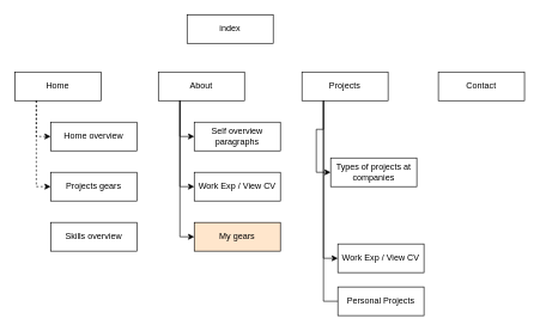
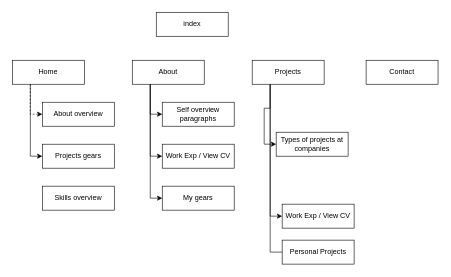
  <mxCell id="0" />
  <mxCell id="1" parent="0" />
  <mxCell id="2" value="Sitemap" parent="0" />
  <mxCell id="3" value="index" style="rounded=0;whiteSpace=wrap;html=1;" vertex="1" parent="2"><mxGeometry x="260" y="20" width="120" height="40" as="geometry" /></mxCell>
  <mxCell id="4" value="Contact" style="rounded=0;whiteSpace=wrap;html=1;" vertex="1" parent="2"><mxGeometry x="610" y="100" width="120" height="40" as="geometry" /></mxCell>
  <mxCell id="5" value="" style="group" vertex="1" connectable="0" parent="2"><mxGeometry x="20" y="100" width="170" height="250" as="geometry" /></mxCell>
  <mxCell id="6" value="Home" style="rounded=0;whiteSpace=wrap;html=1;" vertex="1" parent="5"><mxGeometry width="120" height="40" as="geometry" /></mxCell>
- <mxCell id="7" value="Home overview" style="rounded=0;whiteSpace=wrap;html=1;" vertex="1" parent="5"><mxGeometry x="50" y="70" width="120" height="40" as="geometry" /></mxCell>
+ <mxCell id="7" value="About overview" style="rounded=0;whiteSpace=wrap;html=1;" vertex="1" parent="5"><mxGeometry x="50" y="70" width="120" height="40" as="geometry" /></mxCell>
  <mxCell id="8" style="edgeStyle=orthogonalEdgeStyle;rounded=0;orthogonalLoop=1;jettySize=auto;html=1;exitX=0.25;exitY=1;exitDx=0;exitDy=0;entryX=0;entryY=0.5;entryDx=0;entryDy=0;fontSize=32;dashed=1;" edge="1" parent="5" source="6" target="7"><mxGeometry relative="1" as="geometry" /></mxCell>
  <mxCell id="9" value="Projects gears" style="rounded=0;whiteSpace=wrap;html=1;" vertex="1" parent="5"><mxGeometry x="50" y="140" width="120" height="40" as="geometry" /></mxCell>
- <mxCell id="10" style="edgeStyle=orthogonalEdgeStyle;rounded=0;orthogonalLoop=1;jettySize=auto;html=1;exitX=0.25;exitY=1;exitDx=0;exitDy=0;entryX=0;entryY=0.5;entryDx=0;entryDy=0;fontSize=32;dashed=1;" edge="1" parent="5" source="6" target="9"><mxGeometry relative="1" as="geometry" /></mxCell>
+ <mxCell id="10" style="edgeStyle=orthogonalEdgeStyle;rounded=0;orthogonalLoop=1;jettySize=auto;html=1;exitX=0.25;exitY=1;exitDx=0;exitDy=0;entryX=0;entryY=0.5;entryDx=0;entryDy=0;fontSize=32;" edge="1" parent="5" source="6" target="9"><mxGeometry relative="1" as="geometry" /></mxCell>
  <mxCell id="11" value="Skills overview" style="rounded=0;whiteSpace=wrap;html=1;" vertex="1" parent="5"><mxGeometry x="50" y="210" width="120" height="40" as="geometry" /></mxCell>
  <mxCell id="12" value="" style="group" vertex="1" connectable="0" parent="2"><mxGeometry x="220" y="100" width="170" height="250" as="geometry" /></mxCell>
  <mxCell id="13" value="About" style="rounded=0;whiteSpace=wrap;html=1;" vertex="1" parent="12"><mxGeometry width="120" height="40" as="geometry" /></mxCell>
  <mxCell id="14" value="Self overview paragraphs" style="rounded=0;whiteSpace=wrap;html=1;" vertex="1" parent="12"><mxGeometry x="50" y="70" width="120" height="40" as="geometry" /></mxCell>
  <mxCell id="15" style="edgeStyle=orthogonalEdgeStyle;rounded=0;orthogonalLoop=1;jettySize=auto;html=1;exitX=0.25;exitY=1;exitDx=0;exitDy=0;entryX=0;entryY=0.5;entryDx=0;entryDy=0;fontSize=32;" edge="1" parent="12" source="13" target="14"><mxGeometry relative="1" as="geometry" /></mxCell>
  <mxCell id="16" value="Work Exp / View CV" style="rounded=0;whiteSpace=wrap;html=1;" vertex="1" parent="12"><mxGeometry x="50" y="140" width="120" height="40" as="geometry" /></mxCell>
  <mxCell id="17" style="edgeStyle=orthogonalEdgeStyle;rounded=0;orthogonalLoop=1;jettySize=auto;html=1;exitX=0.25;exitY=1;exitDx=0;exitDy=0;entryX=0;entryY=0.5;entryDx=0;entryDy=0;fontSize=32;" edge="1" parent="12" source="13" target="16"><mxGeometry relative="1" as="geometry" /></mxCell>
- <mxCell id="18" value="My gears" style="rounded=0;whiteSpace=wrap;html=1;fillColor=#ffe6cc;" vertex="1" parent="12"><mxGeometry x="50" y="210" width="120" height="40" as="geometry" /></mxCell>
+ <mxCell id="18" value="My gears" style="rounded=0;whiteSpace=wrap;html=1;" vertex="1" parent="12"><mxGeometry x="50" y="210" width="120" height="40" as="geometry" /></mxCell>
  <mxCell id="19" style="edgeStyle=orthogonalEdgeStyle;rounded=0;orthogonalLoop=1;jettySize=auto;html=1;exitX=0.25;exitY=1;exitDx=0;exitDy=0;entryX=0;entryY=0.5;entryDx=0;entryDy=0;fontSize=32;" edge="1" parent="12" source="13" target="18"><mxGeometry relative="1" as="geometry" /></mxCell>
  <mxCell id="20" value="" style="group" vertex="1" connectable="0" parent="2"><mxGeometry x="420" y="100" width="170" height="340" as="geometry" /></mxCell>
  <mxCell id="21" value="Personal Projects" style="rounded=0;whiteSpace=wrap;html=1;" vertex="1" parent="20"><mxGeometry x="50" y="300" width="120" height="40" as="geometry" /></mxCell>
  <mxCell id="22" style="edgeStyle=orthogonalEdgeStyle;rounded=0;orthogonalLoop=1;jettySize=auto;html=1;exitX=0.25;exitY=1;exitDx=0;exitDy=0;entryX=0;entryY=0.5;entryDx=0;entryDy=0;fontSize=32;endArrow=none;" edge="1" parent="20" source="23" target="21"><mxGeometry relative="1" as="geometry" /></mxCell>
  <mxCell id="23" value="Projects" style="rounded=0;whiteSpace=wrap;html=1;" vertex="1" parent="20"><mxGeometry width="120" height="40" as="geometry" /></mxCell>
  <mxCell id="24" style="edgeStyle=orthogonalEdgeStyle;rounded=0;orthogonalLoop=1;jettySize=auto;html=1;exitX=0.25;exitY=1;exitDx=0;exitDy=0;entryX=0;entryY=0.5;entryDx=0;entryDy=0;fontSize=32;" edge="1" parent="20" source="23" target="26"><mxGeometry relative="1" as="geometry" /></mxCell>
  <mxCell id="25" style="edgeStyle=orthogonalEdgeStyle;rounded=0;orthogonalLoop=1;jettySize=auto;html=1;exitX=0.25;exitY=1;exitDx=0;exitDy=0;entryX=0;entryY=0.5;entryDx=0;entryDy=0;fontSize=32;" edge="1" parent="20" source="23" target="27"><mxGeometry relative="1" as="geometry" /></mxCell>
  <mxCell id="26" value="Types of projects at companies" style="rounded=0;whiteSpace=wrap;html=1;" vertex="1" parent="20"><mxGeometry x="40" y="120" width="120" height="40" as="geometry" /></mxCell>
  <mxCell id="27" value="Work Exp / View CV" style="rounded=0;whiteSpace=wrap;html=1;" vertex="1" parent="20"><mxGeometry x="50" y="240" width="120" height="40" as="geometry" /></mxCell>
